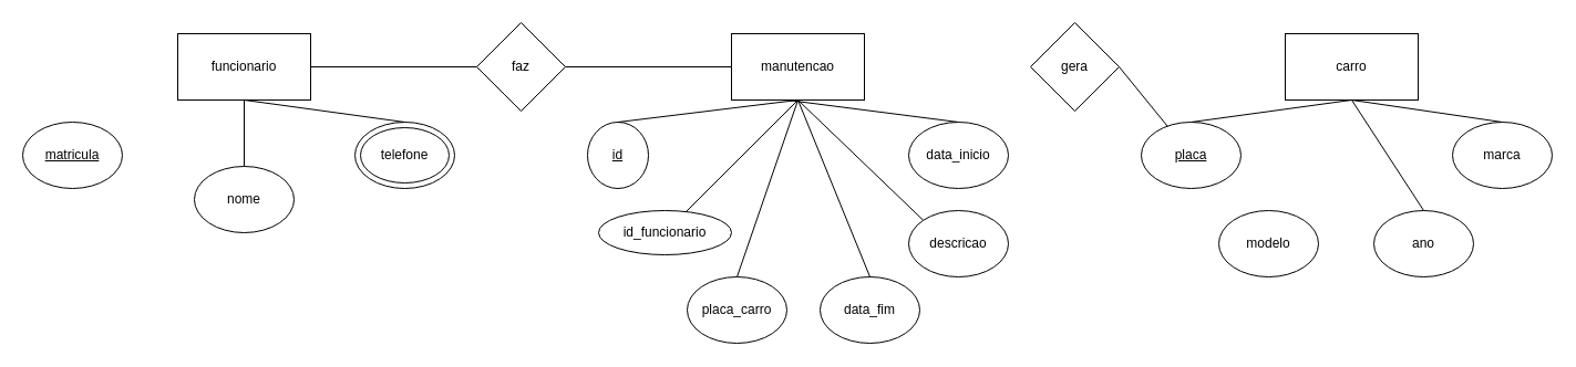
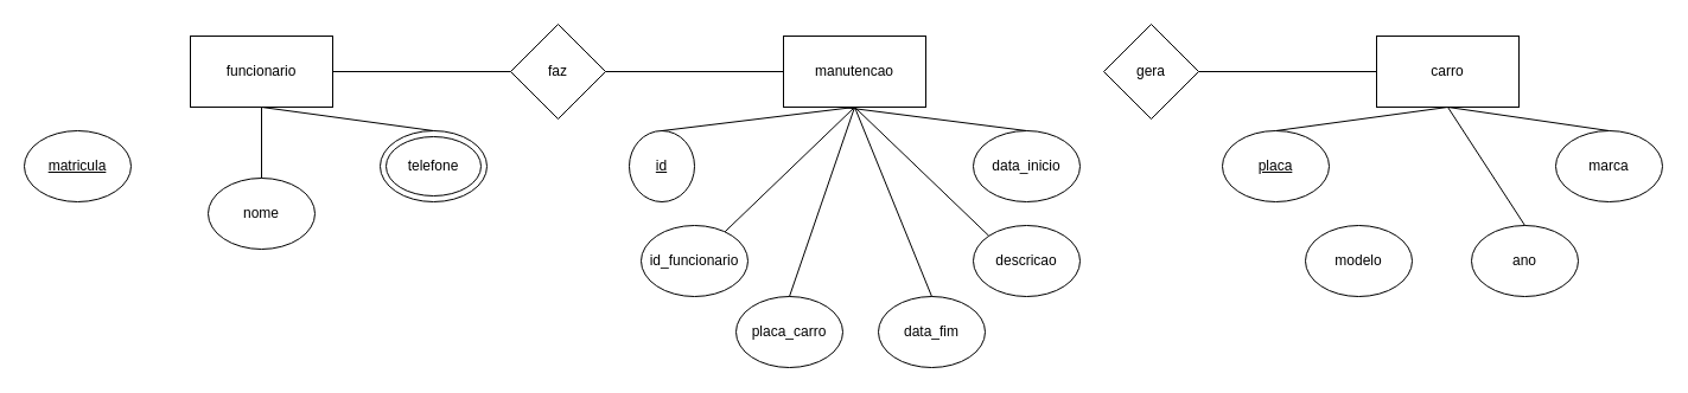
  <mxCell id="0" />
  <mxCell id="1" parent="0" />
  <mxCell id="2" value="funcionario" style="rounded=0;whiteSpace=wrap;html=1;" vertex="1" parent="1"><mxGeometry x="160" y="30" width="120" height="60" as="geometry" /></mxCell>
  <mxCell id="3" value="&lt;u&gt;matricula&lt;/u&gt;" style="ellipse;whiteSpace=wrap;html=1;" vertex="1" parent="1"><mxGeometry x="20" y="110" width="90" height="60" as="geometry" /></mxCell>
  <mxCell id="4" value="nome" style="ellipse;whiteSpace=wrap;html=1;" vertex="1" parent="1"><mxGeometry x="175" y="150" width="90" height="60" as="geometry" /></mxCell>
  <mxCell id="5" value="telefone" style="ellipse;whiteSpace=wrap;html=1;" vertex="1" parent="1"><mxGeometry x="320" y="110" width="90" height="60" as="geometry" /></mxCell>
  <mxCell id="6" value="telefone" style="ellipse;whiteSpace=wrap;html=1;" vertex="1" parent="1"><mxGeometry x="325" y="115" width="80" height="50" as="geometry" /></mxCell>
  <mxCell id="7" value="carro" style="rounded=0;whiteSpace=wrap;html=1;" vertex="1" parent="1"><mxGeometry x="1160" y="30" width="120" height="60" as="geometry" /></mxCell>
  <mxCell id="8" value="&lt;u&gt;placa&lt;/u&gt;" style="ellipse;whiteSpace=wrap;html=1;" vertex="1" parent="1"><mxGeometry x="1030" y="110" width="90" height="60" as="geometry" /></mxCell>
  <mxCell id="9" value="modelo" style="ellipse;whiteSpace=wrap;html=1;" vertex="1" parent="1"><mxGeometry x="1100" y="190" width="90" height="60" as="geometry" /></mxCell>
  <mxCell id="10" value="marca" style="ellipse;whiteSpace=wrap;html=1;" vertex="1" parent="1"><mxGeometry x="1311" y="110" width="90" height="60" as="geometry" /></mxCell>
  <mxCell id="11" value="ano" style="ellipse;whiteSpace=wrap;html=1;" vertex="1" parent="1"><mxGeometry x="1240" y="190" width="90" height="60" as="geometry" /></mxCell>
  <mxCell id="12" value="manutencao" style="rounded=0;whiteSpace=wrap;html=1;" vertex="1" parent="1"><mxGeometry x="660" y="30" width="120" height="60" as="geometry" /></mxCell>
  <mxCell id="13" value="&lt;u&gt;id&lt;/u&gt;" style="ellipse;whiteSpace=wrap;html=1;" vertex="1" parent="1"><mxGeometry x="530" y="110" width="55" height="60" as="geometry" /></mxCell>
- <mxCell id="14" value="id_funcionario" style="ellipse;whiteSpace=wrap;html=1;" vertex="1" parent="1"><mxGeometry x="540" y="190" width="120" height="40" as="geometry" /></mxCell>
+ <mxCell id="14" value="id_funcionario" style="ellipse;whiteSpace=wrap;html=1;" vertex="1" parent="1"><mxGeometry x="540" y="190" width="90" height="60" as="geometry" /></mxCell>
  <mxCell id="15" value="placa_carro" style="ellipse;whiteSpace=wrap;html=1;" vertex="1" parent="1"><mxGeometry x="620" y="250" width="90" height="60" as="geometry" /></mxCell>
  <mxCell id="16" value="data_inicio" style="ellipse;whiteSpace=wrap;html=1;" vertex="1" parent="1"><mxGeometry x="820" y="110" width="90" height="60" as="geometry" /></mxCell>
  <mxCell id="17" value="data_fim" style="ellipse;whiteSpace=wrap;html=1;" vertex="1" parent="1"><mxGeometry x="740" y="250" width="90" height="60" as="geometry" /></mxCell>
  <mxCell id="18" value="descricao" style="ellipse;whiteSpace=wrap;html=1;" vertex="1" parent="1"><mxGeometry x="820" y="190" width="90" height="60" as="geometry" /></mxCell>
  <mxCell id="19" value="gera" style="rhombus;whiteSpace=wrap;html=1;" vertex="1" parent="1"><mxGeometry x="930" y="20" width="80" height="80" as="geometry" /></mxCell>
  <mxCell id="20" value="faz" style="rhombus;whiteSpace=wrap;html=1;" vertex="1" parent="1"><mxGeometry x="430" y="20" width="80" height="80" as="geometry" /></mxCell>
  <mxCell id="21" value="" style="endArrow=none;html=1;rounded=0;entryX=0;entryY=0.5;entryDx=0;entryDy=0;exitX=1;exitY=0.5;exitDx=0;exitDy=0;" edge="1" parent="1" source="20" target="12"><mxGeometry width="50" height="50" relative="1" as="geometry"><mxPoint x="740" y="130" as="sourcePoint" /><mxPoint x="790" y="80" as="targetPoint" /></mxGeometry></mxCell>
- <mxCell id="22" value="" style="endArrow=none;html=1;rounded=0;exitX=1;exitY=0.5;exitDx=0;exitDy=0;" edge="1" parent="1" source="19" target="8"><mxGeometry width="50" height="50" relative="1" as="geometry"><mxPoint x="740" y="130" as="sourcePoint" /><mxPoint x="790" y="80" as="targetPoint" /></mxGeometry></mxCell>
+ <mxCell id="22" value="" style="endArrow=none;html=1;rounded=0;entryX=0;entryY=0.5;entryDx=0;entryDy=0;exitX=1;exitY=0.5;exitDx=0;exitDy=0;" edge="1" parent="1" source="19" target="7"><mxGeometry width="50" height="50" relative="1" as="geometry"><mxPoint x="740" y="130" as="sourcePoint" /><mxPoint x="790" y="80" as="targetPoint" /></mxGeometry></mxCell>
  <mxCell id="23" value="" style="endArrow=none;html=1;rounded=0;entryX=0;entryY=0.5;entryDx=0;entryDy=0;exitX=1;exitY=0.5;exitDx=0;exitDy=0;" edge="1" parent="1" source="2" target="20"><mxGeometry width="50" height="50" relative="1" as="geometry"><mxPoint x="740" y="130" as="sourcePoint" /><mxPoint x="790" y="80" as="targetPoint" /></mxGeometry></mxCell>
  <mxCell id="24" value="" style="endArrow=none;html=1;rounded=0;exitX=0.5;exitY=0;exitDx=0;exitDy=0;" edge="1" parent="1" source="5"><mxGeometry width="50" height="50" relative="1" as="geometry"><mxPoint x="740" y="130" as="sourcePoint" /><mxPoint x="220" y="90" as="targetPoint" /></mxGeometry></mxCell>
  <mxCell id="25" value="" style="endArrow=none;html=1;rounded=0;exitX=0.5;exitY=0;exitDx=0;exitDy=0;" edge="1" parent="1" source="4"><mxGeometry width="50" height="50" relative="1" as="geometry"><mxPoint x="740" y="130" as="sourcePoint" /><mxPoint x="220" y="90" as="targetPoint" /></mxGeometry></mxCell>
  <mxCell id="26" value="" style="endArrow=none;html=1;rounded=0;entryX=0.5;entryY=1;entryDx=0;entryDy=0;exitX=0.5;exitY=0;exitDx=0;exitDy=0;" edge="1" parent="1" source="8" target="7"><mxGeometry width="50" height="50" relative="1" as="geometry"><mxPoint x="740" y="130" as="sourcePoint" /><mxPoint x="790" y="80" as="targetPoint" /></mxGeometry></mxCell>
  <mxCell id="27" value="" style="endArrow=none;html=1;rounded=0;entryX=0.5;entryY=1;entryDx=0;entryDy=0;exitX=0.5;exitY=0;exitDx=0;exitDy=0;" edge="1" parent="1" source="11" target="7"><mxGeometry width="50" height="50" relative="1" as="geometry"><mxPoint x="740" y="130" as="sourcePoint" /><mxPoint x="790" y="80" as="targetPoint" /></mxGeometry></mxCell>
  <mxCell id="28" value="" style="endArrow=none;html=1;rounded=0;entryX=0.5;entryY=1;entryDx=0;entryDy=0;exitX=0.5;exitY=0;exitDx=0;exitDy=0;" edge="1" parent="1" source="10" target="7"><mxGeometry width="50" height="50" relative="1" as="geometry"><mxPoint x="740" y="130" as="sourcePoint" /><mxPoint x="790" y="80" as="targetPoint" /></mxGeometry></mxCell>
  <mxCell id="29" value="" style="endArrow=none;html=1;rounded=0;entryX=0.5;entryY=1;entryDx=0;entryDy=0;exitX=0.5;exitY=0;exitDx=0;exitDy=0;" edge="1" parent="1" source="13" target="12"><mxGeometry width="50" height="50" relative="1" as="geometry"><mxPoint x="740" y="130" as="sourcePoint" /><mxPoint x="790" y="80" as="targetPoint" /></mxGeometry></mxCell>
  <mxCell id="30" value="" style="endArrow=none;html=1;rounded=0;entryX=0.5;entryY=0;entryDx=0;entryDy=0;" edge="1" parent="1" target="16"><mxGeometry width="50" height="50" relative="1" as="geometry"><mxPoint x="710" y="90" as="sourcePoint" /><mxPoint x="790" y="80" as="targetPoint" /></mxGeometry></mxCell>
  <mxCell id="31" value="" style="endArrow=none;html=1;rounded=0;exitX=0;exitY=0;exitDx=0;exitDy=0;" edge="1" parent="1" source="18"><mxGeometry width="50" height="50" relative="1" as="geometry"><mxPoint x="740" y="130" as="sourcePoint" /><mxPoint x="720" y="90" as="targetPoint" /></mxGeometry></mxCell>
  <mxCell id="32" value="" style="endArrow=none;html=1;rounded=0;exitX=0.5;exitY=0;exitDx=0;exitDy=0;" edge="1" parent="1" source="17"><mxGeometry width="50" height="50" relative="1" as="geometry"><mxPoint x="740" y="130" as="sourcePoint" /><mxPoint x="720" y="90" as="targetPoint" /></mxGeometry></mxCell>
  <mxCell id="33" value="" style="endArrow=none;html=1;rounded=0;entryX=0.5;entryY=1;entryDx=0;entryDy=0;exitX=0.5;exitY=0;exitDx=0;exitDy=0;" edge="1" parent="1" source="15" target="12"><mxGeometry width="50" height="50" relative="1" as="geometry"><mxPoint x="740" y="130" as="sourcePoint" /><mxPoint x="790" y="80" as="targetPoint" /></mxGeometry></mxCell>
  <mxCell id="34" value="" style="endArrow=none;html=1;rounded=0;entryX=0.5;entryY=1;entryDx=0;entryDy=0;" edge="1" parent="1" source="14" target="12"><mxGeometry width="50" height="50" relative="1" as="geometry"><mxPoint x="740" y="130" as="sourcePoint" /><mxPoint x="790" y="80" as="targetPoint" /></mxGeometry></mxCell>
